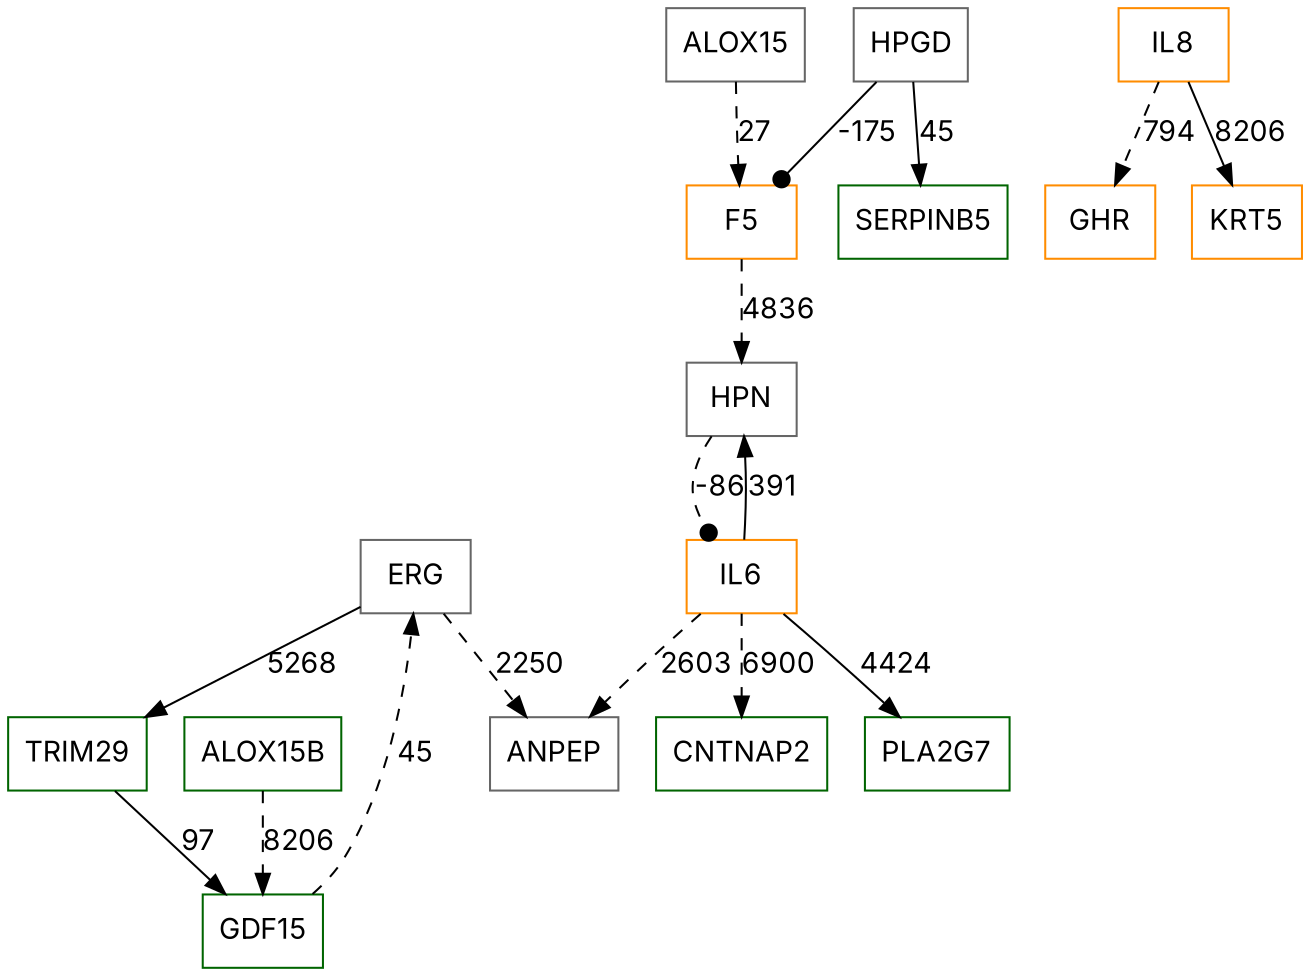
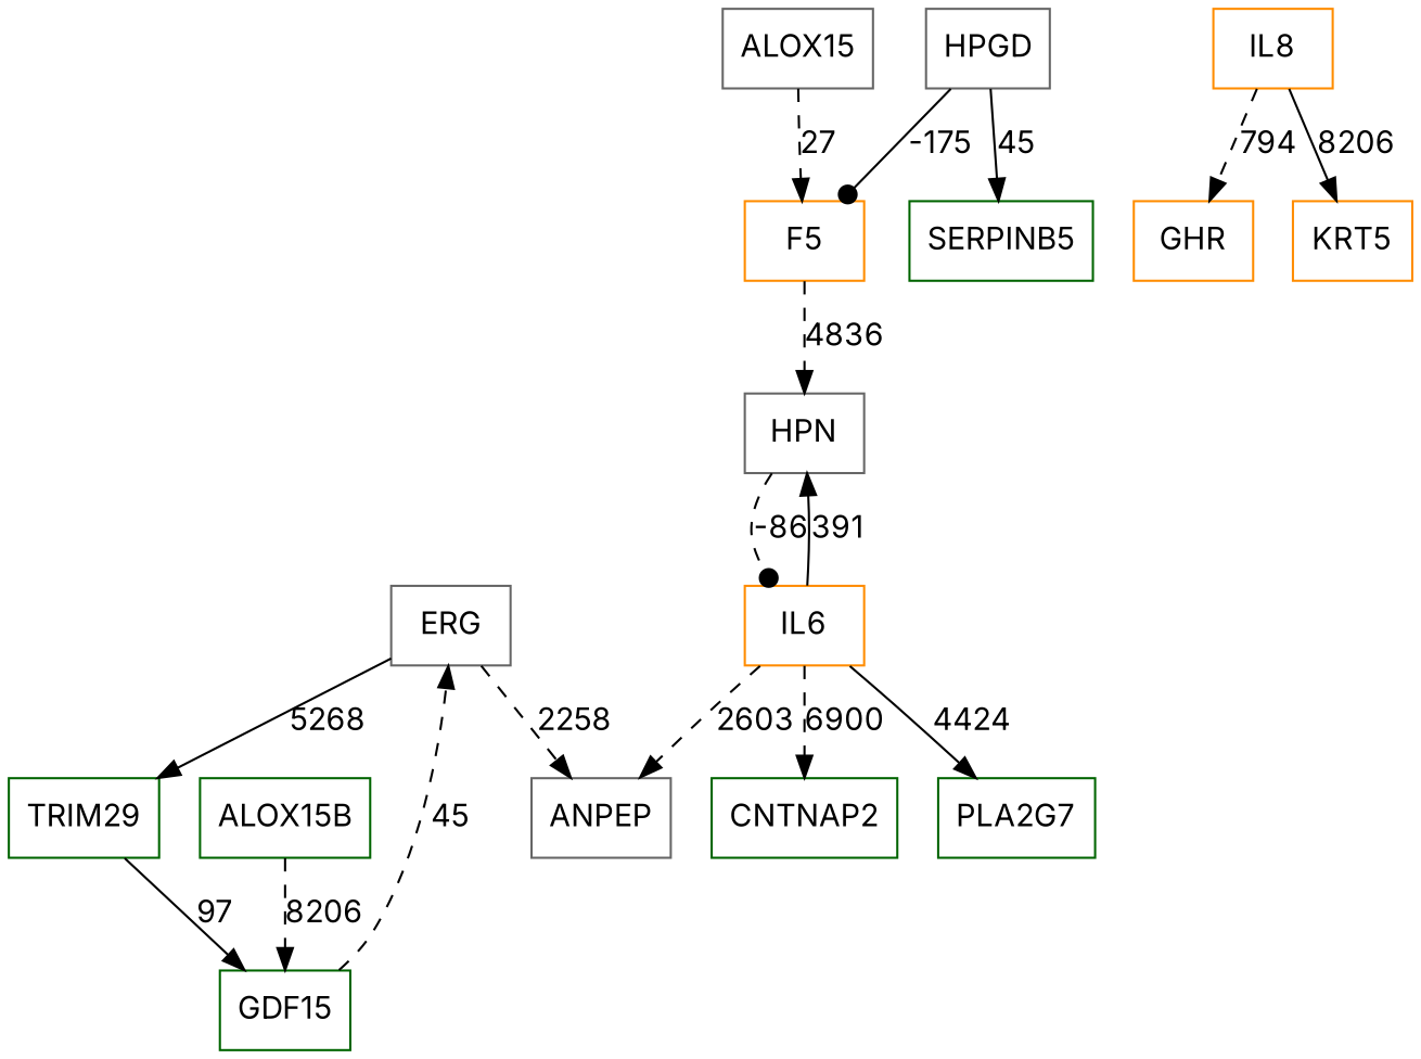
  digraph {
    fontname=Inter
    node [color=darkgreen fontname=Inter shape=box]
    edge [fontname=Inter style=dashed]
    n1 [color=gray40 label=ALOX15]
    n2 [color=darkorange label=F5]
    n3 [color=gray40 label=HPN]
    n4 [label=ALOX15B]
    n5 [label=GDF15]
    n6 [color=gray40 label=ERG]
    n7 [color=gray40 label=ANPEP]
    n8 [label=CNTNAP2]
    n9 [label=TRIM29]
    n10 [color=darkorange label=IL6]
    n11 [color=darkorange label=GHR]
    n12 [color=gray40 label=HPGD]
    n13 [label=SERPINB5]
    n14 [label=PLA2G7]
    n15 [color=darkorange label=IL8]
    n16 [color=darkorange label=KRT5]
    n1 -> n2 [label=27]
    n2 -> n3 [label=4836]
    n3 -> n10 [arrowhead=dot label=-86]
    n4 -> n5 [label=8206]
    n5 -> n6 [label=45]
-   n6 -> n7 [label=2250]
+   n6 -> n7 [label=2258]
    n6 -> n9 [label=5268 style=solid]
    n9 -> n5 [label=97 style=solid]
    n10 -> n3 [label=391 style=solid]
    n10 -> n7 [label=2603]
    n10 -> n8 [label=6900]
    n10 -> n14 [label=4424 style=solid]
    n12 -> n2 [arrowhead=dot label=-175 style=solid]
    n12 -> n13 [label=45 style=solid]
    n15 -> n11 [label=794]
    n15 -> n16 [label=8206 style=solid]
  }
